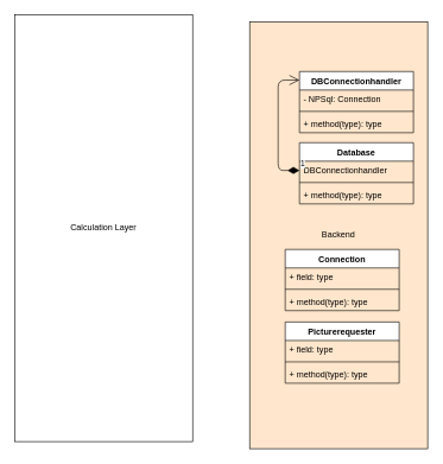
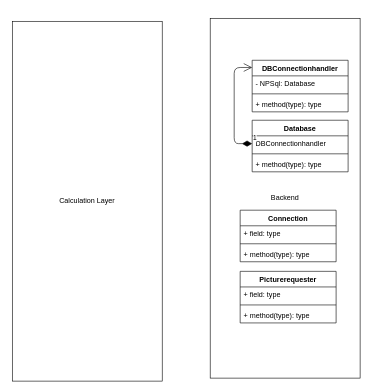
  <mxCell id="0" />
  <mxCell id="1" parent="0" />
- <mxCell id="2" value="Calculation Layer" style="rounded=0;whiteSpace=wrap;html=1;" vertex="1" parent="1"><mxGeometry x="20" y="20" width="250" height="600" as="geometry" /></mxCell>
- <mxCell id="3" value="Backend" style="rounded=0;whiteSpace=wrap;html=1;fillColor=#ffe6cc;" vertex="1" parent="1"><mxGeometry x="350" y="30" width="250" height="600" as="geometry" /></mxCell>
+ <mxCell id="2" value="Calculation Layer" style="rounded=0;whiteSpace=wrap;html=1;" vertex="1" parent="1"><mxGeometry x="20" y="35" width="250" height="600" as="geometry" /></mxCell>
+ <mxCell id="3" value="Backend" style="rounded=0;whiteSpace=wrap;html=1;" vertex="1" parent="1"><mxGeometry x="350" y="30" width="250" height="600" as="geometry" /></mxCell>
  <mxCell id="4" value="Database" style="swimlane;fontStyle=1;align=center;verticalAlign=top;childLayout=stackLayout;horizontal=1;startSize=26;horizontalStack=0;resizeParent=1;resizeParentMax=0;resizeLast=0;collapsible=1;marginBottom=0;" vertex="1" parent="1"><mxGeometry x="420" y="200" width="160" height="86" as="geometry" /></mxCell>
  <mxCell id="5" value="DBConnectionhandler" style="text;strokeColor=none;fillColor=none;align=left;verticalAlign=top;spacingLeft=4;spacingRight=4;overflow=hidden;rotatable=0;points=[[0,0.5],[1,0.5]];portConstraint=eastwest;" vertex="1" parent="4"><mxGeometry y="26" width="160" height="26" as="geometry" /></mxCell>
  <mxCell id="6" value="" style="line;strokeWidth=1;fillColor=none;align=left;verticalAlign=middle;spacingTop=-1;spacingLeft=3;spacingRight=3;rotatable=0;labelPosition=right;points=[];portConstraint=eastwest;" vertex="1" parent="4"><mxGeometry y="52" width="160" height="8" as="geometry" /></mxCell>
  <mxCell id="7" value="+ method(type): type" style="text;strokeColor=none;fillColor=none;align=left;verticalAlign=top;spacingLeft=4;spacingRight=4;overflow=hidden;rotatable=0;points=[[0,0.5],[1,0.5]];portConstraint=eastwest;" vertex="1" parent="4"><mxGeometry y="60" width="160" height="26" as="geometry" /></mxCell>
  <mxCell id="8" value="DBConnectionhandler" style="swimlane;fontStyle=1;align=center;verticalAlign=top;childLayout=stackLayout;horizontal=1;startSize=26;horizontalStack=0;resizeParent=1;resizeParentMax=0;resizeLast=0;collapsible=1;marginBottom=0;" vertex="1" parent="1"><mxGeometry x="420" y="100" width="160" height="86" as="geometry" /></mxCell>
- <mxCell id="9" value="- NPSql: Connection" style="text;strokeColor=none;fillColor=none;align=left;verticalAlign=top;spacingLeft=4;spacingRight=4;overflow=hidden;rotatable=0;points=[[0,0.5],[1,0.5]];portConstraint=eastwest;" vertex="1" parent="8"><mxGeometry y="26" width="160" height="26" as="geometry" /></mxCell>
+ <mxCell id="9" value="- NPSql: Database" style="text;strokeColor=none;fillColor=none;align=left;verticalAlign=top;spacingLeft=4;spacingRight=4;overflow=hidden;rotatable=0;points=[[0,0.5],[1,0.5]];portConstraint=eastwest;" vertex="1" parent="8"><mxGeometry y="26" width="160" height="26" as="geometry" /></mxCell>
  <mxCell id="10" value="" style="line;strokeWidth=1;fillColor=none;align=left;verticalAlign=middle;spacingTop=-1;spacingLeft=3;spacingRight=3;rotatable=0;labelPosition=right;points=[];portConstraint=eastwest;" vertex="1" parent="8"><mxGeometry y="52" width="160" height="8" as="geometry" /></mxCell>
  <mxCell id="11" value="+ method(type): type" style="text;strokeColor=none;fillColor=none;align=left;verticalAlign=top;spacingLeft=4;spacingRight=4;overflow=hidden;rotatable=0;points=[[0,0.5],[1,0.5]];portConstraint=eastwest;" vertex="1" parent="8"><mxGeometry y="60" width="160" height="26" as="geometry" /></mxCell>
  <mxCell id="12" value="1" style="endArrow=open;html=1;endSize=12;startArrow=diamondThin;startSize=14;startFill=1;edgeStyle=orthogonalEdgeStyle;align=left;verticalAlign=bottom;exitX=0;exitY=0.5;exitDx=0;exitDy=0;entryX=0;entryY=0.14;entryDx=0;entryDy=0;entryPerimeter=0;" edge="1" parent="1" source="5" target="8"><mxGeometry x="-1" relative="1" as="geometry"><mxPoint x="-20" y="300" as="sourcePoint" /><mxPoint x="140" y="300" as="targetPoint" /><Array as="points"><mxPoint x="390" y="239" /><mxPoint x="390" y="112" /></Array><mxPoint as="offset" /></mxGeometry></mxCell>
  <mxCell id="13" value="Connection" style="swimlane;fontStyle=1;align=center;verticalAlign=top;childLayout=stackLayout;horizontal=1;startSize=26;horizontalStack=0;resizeParent=1;resizeParentMax=0;resizeLast=0;collapsible=1;marginBottom=0;" vertex="1" parent="1"><mxGeometry x="400" y="350" width="160" height="86" as="geometry" /></mxCell>
  <mxCell id="14" value="+ field: type" style="text;strokeColor=none;fillColor=none;align=left;verticalAlign=top;spacingLeft=4;spacingRight=4;overflow=hidden;rotatable=0;points=[[0,0.5],[1,0.5]];portConstraint=eastwest;" vertex="1" parent="13"><mxGeometry y="26" width="160" height="26" as="geometry" /></mxCell>
  <mxCell id="15" value="" style="line;strokeWidth=1;fillColor=none;align=left;verticalAlign=middle;spacingTop=-1;spacingLeft=3;spacingRight=3;rotatable=0;labelPosition=right;points=[];portConstraint=eastwest;" vertex="1" parent="13"><mxGeometry y="52" width="160" height="8" as="geometry" /></mxCell>
  <mxCell id="16" value="+ method(type): type" style="text;strokeColor=none;fillColor=none;align=left;verticalAlign=top;spacingLeft=4;spacingRight=4;overflow=hidden;rotatable=0;points=[[0,0.5],[1,0.5]];portConstraint=eastwest;" vertex="1" parent="13"><mxGeometry y="60" width="160" height="26" as="geometry" /></mxCell>
  <mxCell id="17" value="Picturerequester" style="swimlane;fontStyle=1;align=center;verticalAlign=top;childLayout=stackLayout;horizontal=1;startSize=26;horizontalStack=0;resizeParent=1;resizeParentMax=0;resizeLast=0;collapsible=1;marginBottom=0;" vertex="1" parent="1"><mxGeometry x="400" y="452" width="160" height="86" as="geometry" /></mxCell>
  <mxCell id="18" value="+ field: type" style="text;strokeColor=none;fillColor=none;align=left;verticalAlign=top;spacingLeft=4;spacingRight=4;overflow=hidden;rotatable=0;points=[[0,0.5],[1,0.5]];portConstraint=eastwest;" vertex="1" parent="17"><mxGeometry y="26" width="160" height="26" as="geometry" /></mxCell>
  <mxCell id="19" value="" style="line;strokeWidth=1;fillColor=none;align=left;verticalAlign=middle;spacingTop=-1;spacingLeft=3;spacingRight=3;rotatable=0;labelPosition=right;points=[];portConstraint=eastwest;" vertex="1" parent="17"><mxGeometry y="52" width="160" height="8" as="geometry" /></mxCell>
  <mxCell id="20" value="+ method(type): type" style="text;strokeColor=none;fillColor=none;align=left;verticalAlign=top;spacingLeft=4;spacingRight=4;overflow=hidden;rotatable=0;points=[[0,0.5],[1,0.5]];portConstraint=eastwest;" vertex="1" parent="17"><mxGeometry y="60" width="160" height="26" as="geometry" /></mxCell>
